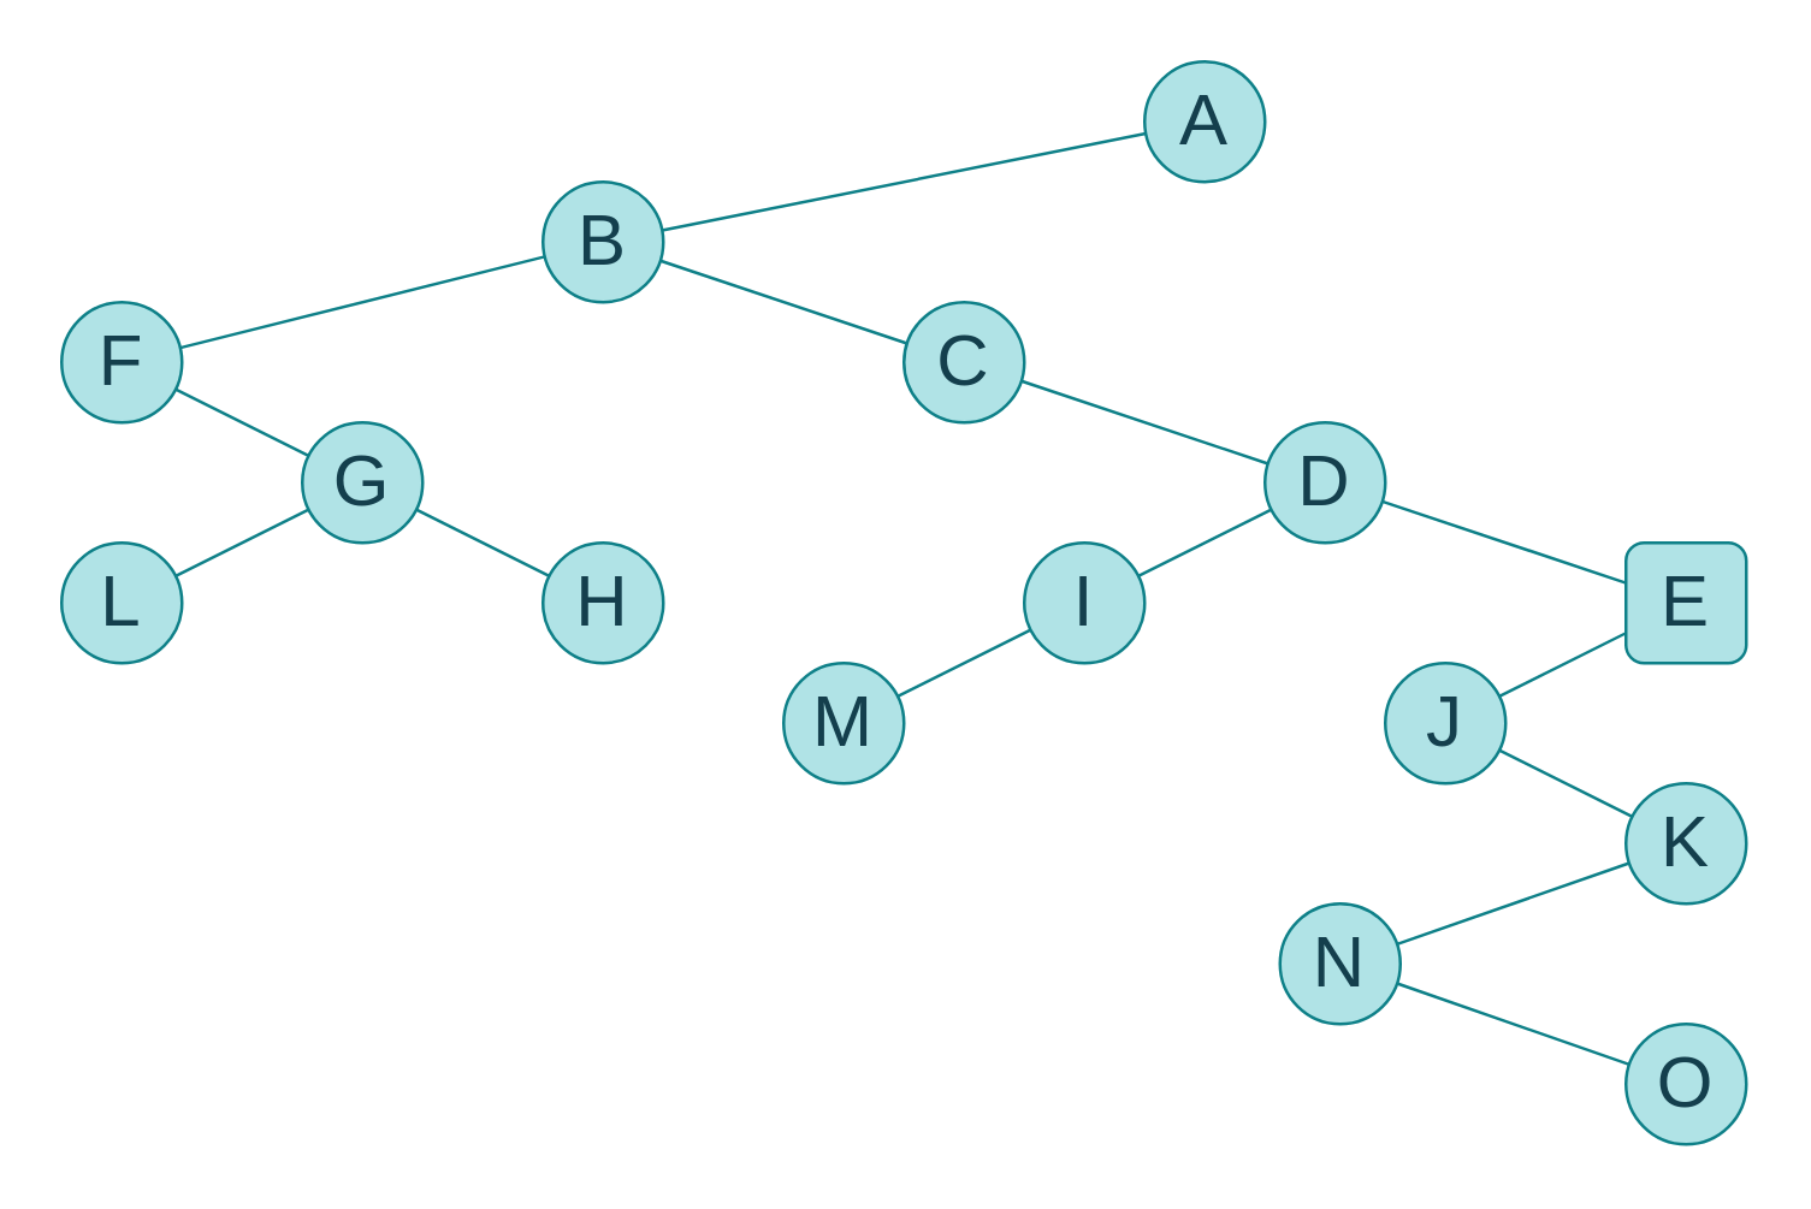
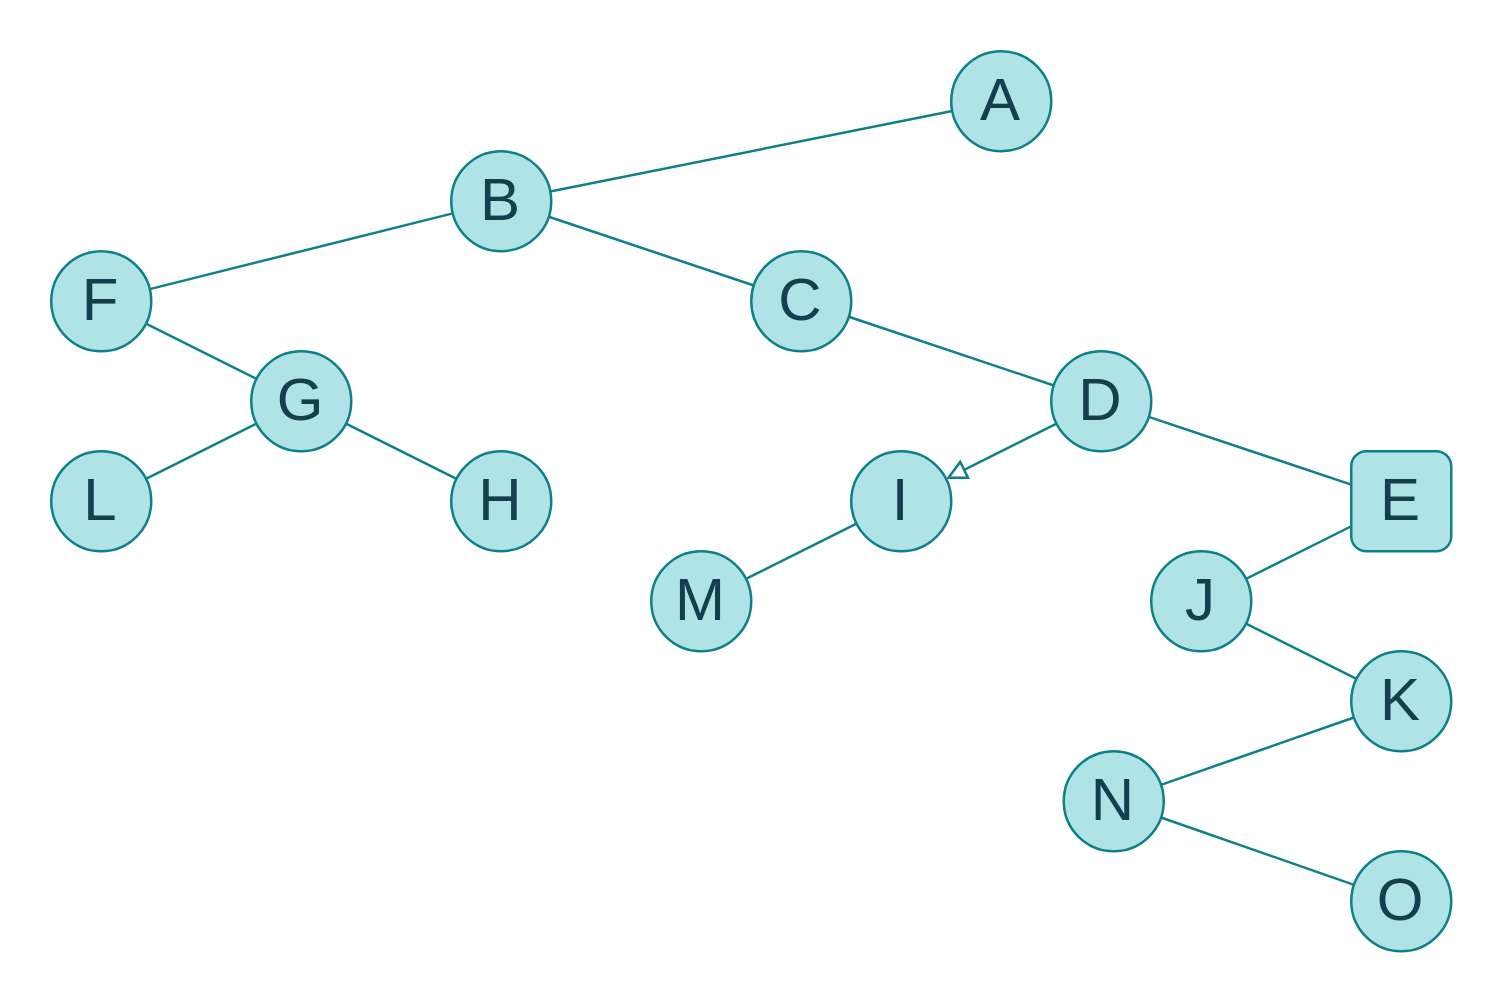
  <mxCell id="0" />
  <mxCell id="1" parent="0" />
  <mxCell id="2" value="" style="edgeStyle=none;html=1;fillColor=#b0e3e6;strokeColor=#0e8088;fontFamily=Helvetica;fontColor=#143F4D;fontStyle=0;fontSize=24;endArrow=none;endFill=0;" edge="1" parent="1" source="3" target="6"><mxGeometry relative="1" as="geometry" /></mxCell>
  <mxCell id="3" value="A" style="ellipse;whiteSpace=wrap;html=1;aspect=fixed;fillColor=#b0e3e6;strokeColor=#0e8088;fontFamily=Helvetica;fontColor=#143F4D;fontStyle=0;fontSize=24;" vertex="1" parent="1"><mxGeometry x="380" y="20" width="40" height="40" as="geometry" /></mxCell>
  <mxCell id="4" value="" style="edgeStyle=none;html=1;fillColor=#b0e3e6;strokeColor=#0e8088;fontFamily=Helvetica;fontColor=#143F4D;fontStyle=0;fontSize=24;endArrow=none;endFill=0;" edge="1" parent="1" source="6" target="8"><mxGeometry relative="1" as="geometry" /></mxCell>
  <mxCell id="5" value="" style="edgeStyle=none;html=1;fillColor=#b0e3e6;strokeColor=#0e8088;fontFamily=Helvetica;fontColor=#143F4D;fontStyle=0;fontSize=24;endArrow=none;endFill=0;" edge="1" parent="1" source="6" target="15"><mxGeometry relative="1" as="geometry" /></mxCell>
  <mxCell id="6" value="B" style="ellipse;whiteSpace=wrap;html=1;aspect=fixed;fillColor=#b0e3e6;strokeColor=#0e8088;fontFamily=Helvetica;fontColor=#143F4D;fontStyle=0;fontSize=24;" vertex="1" parent="1"><mxGeometry x="180" y="60" width="40" height="40" as="geometry" /></mxCell>
  <mxCell id="7" value="" style="edgeStyle=none;html=1;fillColor=#b0e3e6;strokeColor=#0e8088;fontFamily=Helvetica;fontColor=#143F4D;fontStyle=0;fontSize=24;endArrow=none;endFill=0;" edge="1" parent="1" source="8" target="11"><mxGeometry relative="1" as="geometry" /></mxCell>
  <mxCell id="8" value="C" style="ellipse;whiteSpace=wrap;html=1;aspect=fixed;fillColor=#b0e3e6;strokeColor=#0e8088;fontFamily=Helvetica;fontColor=#143F4D;fontStyle=0;fontSize=24;" vertex="1" parent="1"><mxGeometry x="300" y="100" width="40" height="40" as="geometry" /></mxCell>
  <mxCell id="9" value="" style="edgeStyle=none;html=1;fillColor=#b0e3e6;strokeColor=#0e8088;fontFamily=Helvetica;fontColor=#143F4D;fontStyle=0;fontSize=24;endArrow=none;endFill=0;" edge="1" parent="1" source="11" target="13"><mxGeometry relative="1" as="geometry" /></mxCell>
- <mxCell id="10" value="" style="edgeStyle=none;html=1;fillColor=#b0e3e6;strokeColor=#0e8088;fontFamily=Helvetica;fontColor=#143F4D;fontStyle=0;fontSize=24;endArrow=none;endFill=0;" edge="1" parent="1" source="11" target="22"><mxGeometry relative="1" as="geometry" /></mxCell>
+ <mxCell id="10" value="" style="edgeStyle=none;html=1;fillColor=#b0e3e6;strokeColor=#0e8088;fontFamily=Helvetica;fontColor=#143F4D;fontStyle=0;fontSize=24;endArrow=block;endFill=0;" edge="1" parent="1" source="11" target="22"><mxGeometry relative="1" as="geometry" /></mxCell>
  <mxCell id="11" value="D" style="ellipse;whiteSpace=wrap;html=1;aspect=fixed;fillColor=#b0e3e6;strokeColor=#0e8088;fontFamily=Helvetica;fontColor=#143F4D;fontStyle=0;fontSize=24;" vertex="1" parent="1"><mxGeometry x="420" y="140" width="40" height="40" as="geometry" /></mxCell>
  <mxCell id="12" value="" style="edgeStyle=none;html=1;fillColor=#b0e3e6;strokeColor=#0e8088;fontFamily=Helvetica;fontColor=#143F4D;fontStyle=0;fontSize=24;endArrow=none;endFill=0;" edge="1" parent="1" source="13" target="25"><mxGeometry relative="1" as="geometry" /></mxCell>
  <mxCell id="13" value="E" style="whiteSpace=wrap;html=1;aspect=fixed;fillColor=#b0e3e6;strokeColor=#0e8088;fontFamily=Helvetica;fontColor=#143F4D;fontStyle=0;fontSize=24;rounded=1;" vertex="1" parent="1"><mxGeometry x="540" y="180" width="40" height="40" as="geometry" /></mxCell>
  <mxCell id="14" value="" style="edgeStyle=none;html=1;fillColor=#b0e3e6;strokeColor=#0e8088;fontFamily=Helvetica;fontColor=#143F4D;fontStyle=0;fontSize=24;endArrow=none;endFill=0;" edge="1" parent="1" source="15" target="18"><mxGeometry relative="1" as="geometry" /></mxCell>
  <mxCell id="15" value="F" style="ellipse;whiteSpace=wrap;html=1;aspect=fixed;fillColor=#b0e3e6;strokeColor=#0e8088;fontFamily=Helvetica;fontColor=#143F4D;fontStyle=0;fontSize=24;" vertex="1" parent="1"><mxGeometry x="20" y="100" width="40" height="40" as="geometry" /></mxCell>
  <mxCell id="16" value="" style="edgeStyle=none;html=1;fillColor=#b0e3e6;strokeColor=#0e8088;fontFamily=Helvetica;fontColor=#143F4D;fontStyle=0;fontSize=24;endArrow=none;endFill=0;" edge="1" parent="1" source="18" target="19"><mxGeometry relative="1" as="geometry" /></mxCell>
  <mxCell id="17" value="" style="edgeStyle=none;html=1;fillColor=#b0e3e6;strokeColor=#0e8088;fontFamily=Helvetica;fontColor=#143F4D;fontStyle=0;fontSize=24;endArrow=none;endFill=0;" edge="1" parent="1" source="18" target="20"><mxGeometry relative="1" as="geometry" /></mxCell>
  <mxCell id="18" value="G" style="ellipse;whiteSpace=wrap;html=1;aspect=fixed;fillColor=#b0e3e6;strokeColor=#0e8088;fontFamily=Helvetica;fontColor=#143F4D;fontStyle=0;fontSize=24;" vertex="1" parent="1"><mxGeometry x="100" y="140" width="40" height="40" as="geometry" /></mxCell>
  <mxCell id="19" value="H" style="ellipse;whiteSpace=wrap;html=1;aspect=fixed;fillColor=#b0e3e6;strokeColor=#0e8088;fontFamily=Helvetica;fontColor=#143F4D;fontStyle=0;fontSize=24;" vertex="1" parent="1"><mxGeometry x="180" y="180" width="40" height="40" as="geometry" /></mxCell>
  <mxCell id="20" value="L" style="ellipse;whiteSpace=wrap;html=1;aspect=fixed;fillColor=#b0e3e6;strokeColor=#0e8088;fontFamily=Helvetica;fontColor=#143F4D;fontStyle=0;fontSize=24;" vertex="1" parent="1"><mxGeometry x="20" y="180" width="40" height="40" as="geometry" /></mxCell>
  <mxCell id="21" value="" style="edgeStyle=none;html=1;fillColor=#b0e3e6;strokeColor=#0e8088;fontFamily=Helvetica;fontColor=#143F4D;fontStyle=0;fontSize=24;endArrow=none;endFill=0;" edge="1" parent="1" source="22" target="23"><mxGeometry relative="1" as="geometry" /></mxCell>
  <mxCell id="22" value="I" style="ellipse;whiteSpace=wrap;html=1;aspect=fixed;fillColor=#b0e3e6;strokeColor=#0e8088;fontFamily=Helvetica;fontColor=#143F4D;fontStyle=0;fontSize=24;" vertex="1" parent="1"><mxGeometry x="340" y="180" width="40" height="40" as="geometry" /></mxCell>
  <mxCell id="23" value="M" style="ellipse;whiteSpace=wrap;html=1;aspect=fixed;fillColor=#b0e3e6;strokeColor=#0e8088;fontFamily=Helvetica;fontColor=#143F4D;fontStyle=0;fontSize=24;" vertex="1" parent="1"><mxGeometry x="260" y="220" width="40" height="40" as="geometry" /></mxCell>
  <mxCell id="24" value="" style="edgeStyle=none;html=1;fillColor=#b0e3e6;strokeColor=#0e8088;fontFamily=Helvetica;fontColor=#143F4D;fontStyle=0;fontSize=24;endArrow=none;endFill=0;" edge="1" parent="1" source="25" target="27"><mxGeometry relative="1" as="geometry" /></mxCell>
  <mxCell id="25" value="J" style="ellipse;whiteSpace=wrap;html=1;aspect=fixed;fillColor=#b0e3e6;strokeColor=#0e8088;fontFamily=Helvetica;fontColor=#143F4D;fontStyle=0;fontSize=24;" vertex="1" parent="1"><mxGeometry x="460" y="220" width="40" height="40" as="geometry" /></mxCell>
  <mxCell id="26" value="" style="edgeStyle=none;html=1;fillColor=#b0e3e6;strokeColor=#0e8088;fontFamily=Helvetica;fontColor=#143F4D;fontStyle=0;fontSize=24;endArrow=none;endFill=0;" edge="1" parent="1" source="27" target="29"><mxGeometry relative="1" as="geometry" /></mxCell>
  <mxCell id="27" value="K" style="ellipse;whiteSpace=wrap;html=1;aspect=fixed;fillColor=#b0e3e6;strokeColor=#0e8088;fontFamily=Helvetica;fontColor=#143F4D;fontStyle=0;fontSize=24;" vertex="1" parent="1"><mxGeometry x="540" y="260" width="40" height="40" as="geometry" /></mxCell>
  <mxCell id="28" value="" style="edgeStyle=none;html=1;fillColor=#b0e3e6;strokeColor=#0e8088;fontFamily=Helvetica;fontColor=#143F4D;fontStyle=0;fontSize=24;endArrow=none;endFill=0;" edge="1" parent="1" source="29" target="30"><mxGeometry relative="1" as="geometry" /></mxCell>
  <mxCell id="29" value="N" style="ellipse;whiteSpace=wrap;html=1;aspect=fixed;fillColor=#b0e3e6;strokeColor=#0e8088;fontFamily=Helvetica;fontColor=#143F4D;fontStyle=0;fontSize=24;" vertex="1" parent="1"><mxGeometry x="425" y="300" width="40" height="40" as="geometry" /></mxCell>
  <mxCell id="30" value="O" style="ellipse;whiteSpace=wrap;html=1;aspect=fixed;fillColor=#b0e3e6;strokeColor=#0e8088;fontFamily=Helvetica;fontColor=#143F4D;fontStyle=0;fontSize=24;" vertex="1" parent="1"><mxGeometry x="540" y="340" width="40" height="40" as="geometry" /></mxCell>
